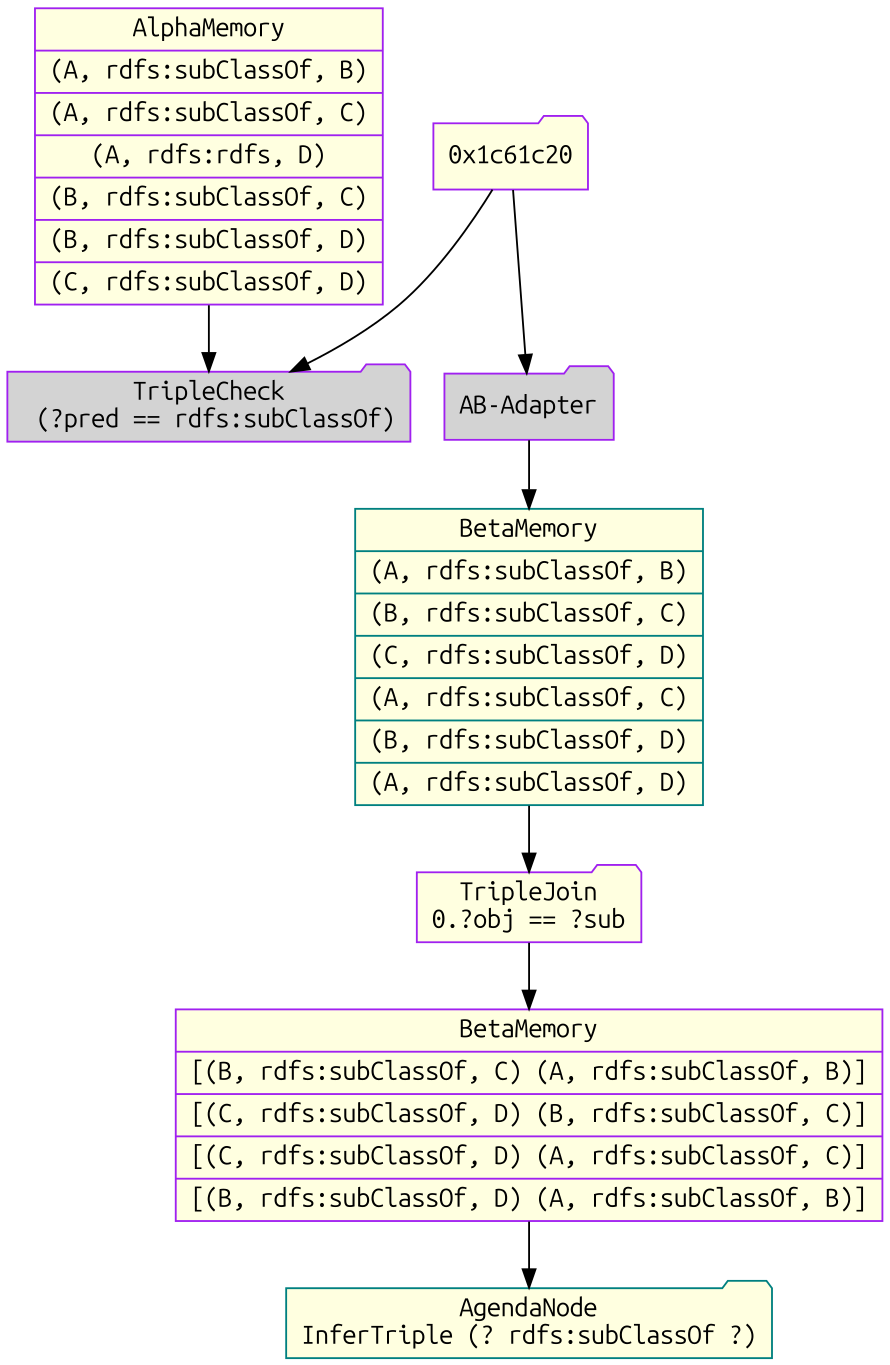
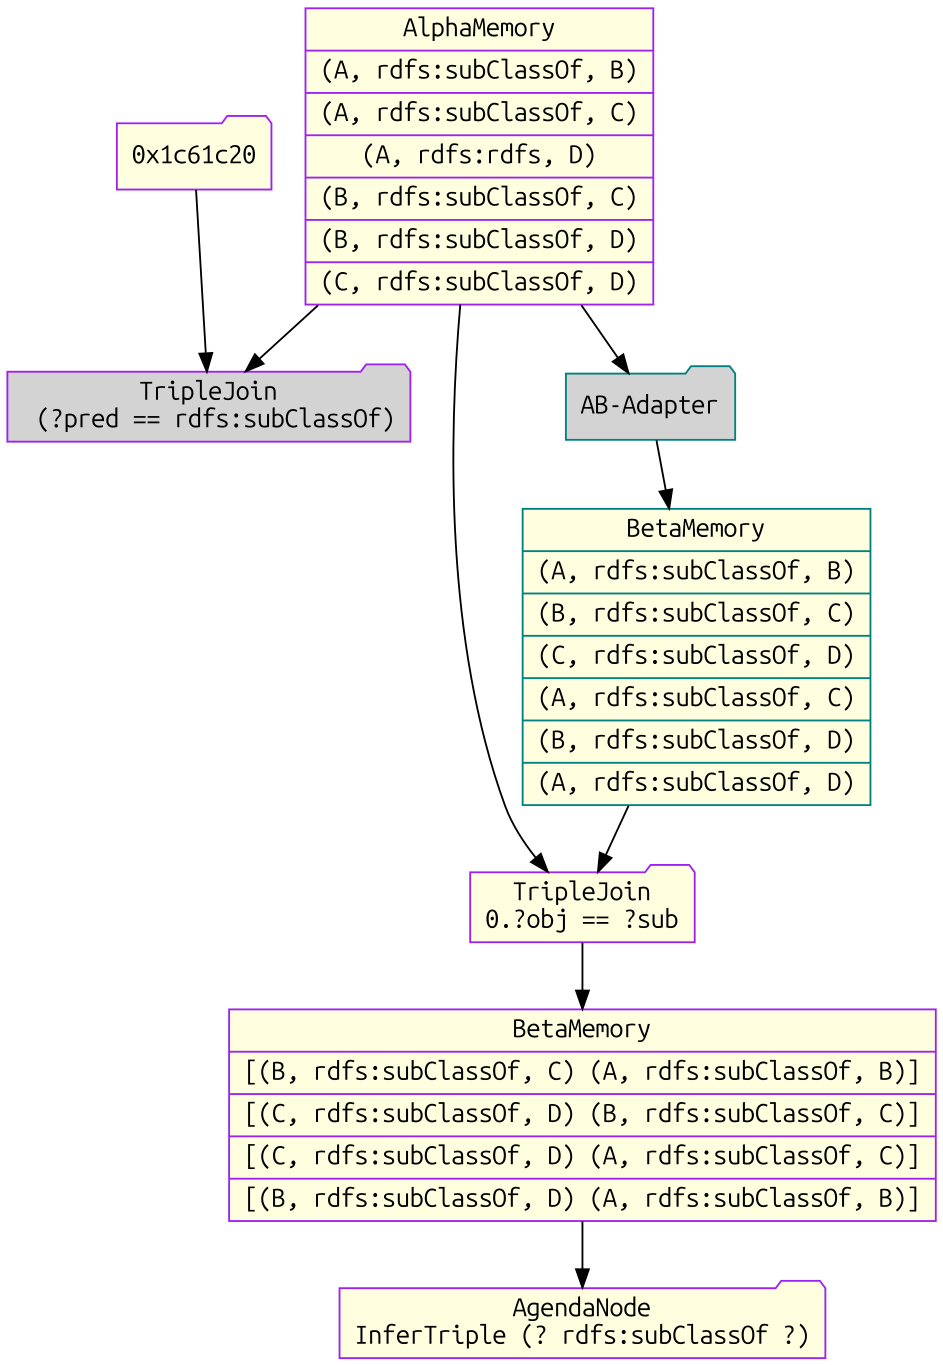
  digraph {
    fontname="Ubuntu Mono"
    node [color=purple fillcolor=lightyellow fontname="Ubuntu Mono" shape=folder style=filled]
-   n1 [fillcolor=lightgrey label="TripleCheck\n (?pred == rdfs:subClassOf)"]
+   n1 [fillcolor=lightgrey label="TripleJoin\n (?pred == rdfs:subClassOf)"]
    n2 [label="{AlphaMemory|(A, rdfs:subClassOf, B)|(A, rdfs:subClassOf, C)|(A, rdfs:rdfs, D)|(B, rdfs:subClassOf, C)|(B, rdfs:subClassOf, D)|(C, rdfs:subClassOf, D)}" shape=record]
    n3 [label="TripleJoin\n0.?obj == ?sub"]
-   n4 [fillcolor=lightgrey label="AB-Adapter"]
+   n4 [color=teal fillcolor=lightgrey label="AB-Adapter"]
    "0x1c61c20"
    n6 [label="{BetaMemory|[(B, rdfs:subClassOf, C) (A, rdfs:subClassOf, B)]|[(C, rdfs:subClassOf, D) (B, rdfs:subClassOf, C)]|[(C, rdfs:subClassOf, D) (A, rdfs:subClassOf, C)]|[(B, rdfs:subClassOf, D) (A, rdfs:subClassOf, B)]}" shape=record]
    n7 [color=teal label="{BetaMemory|(A, rdfs:subClassOf, B)|(B, rdfs:subClassOf, C)|(C, rdfs:subClassOf, D)|(A, rdfs:subClassOf, C)|(B, rdfs:subClassOf, D)|(A, rdfs:subClassOf, D)}" shape=record]
-   n8 [color=teal label="AgendaNode\nInferTriple (? rdfs:subClassOf ?)"]
+   n8 [label="AgendaNode\nInferTriple (? rdfs:subClassOf ?)"]
    n2 -> n1
-   "0x1c61c20" -> n4
+   n2 -> n3
+   n2 -> n4
    n3 -> n6
    n4 -> n7
    "0x1c61c20" -> n1
    n6 -> n8
    n7 -> n3
  }
